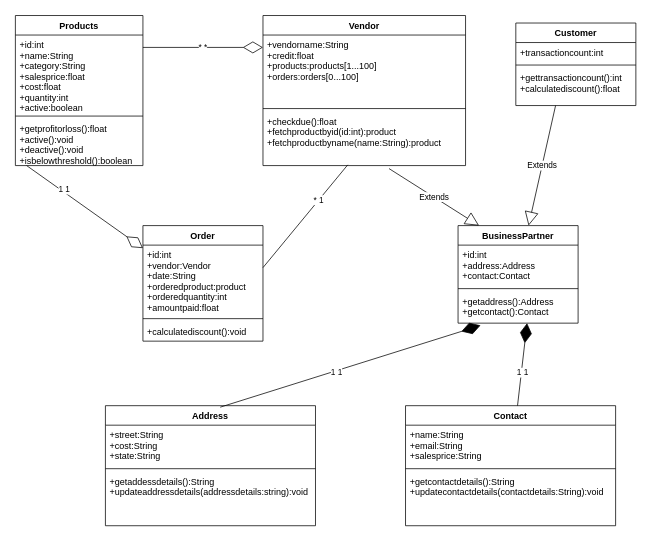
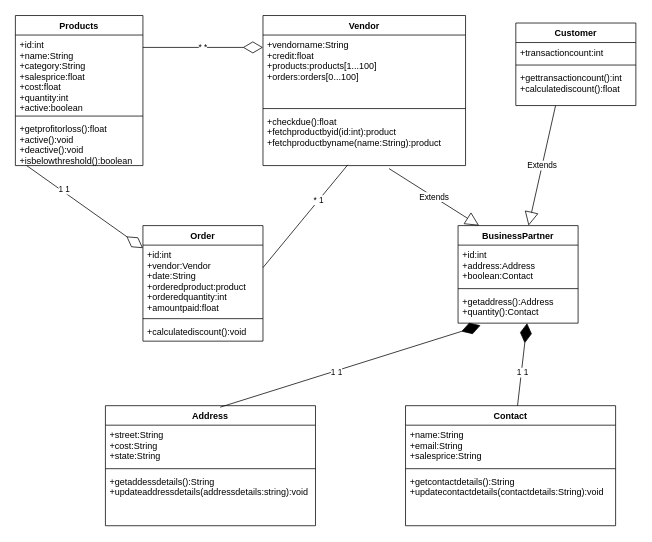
  <mxCell id="0" />
  <mxCell id="1" parent="0" />
  <mxCell id="2" value="Products" style="swimlane;fontStyle=1;align=center;verticalAlign=top;childLayout=stackLayout;horizontal=1;startSize=26;horizontalStack=0;resizeParent=1;resizeParentMax=0;resizeLast=0;collapsible=1;marginBottom=0;" parent="1" vertex="1"><mxGeometry width="170" height="200" as="geometry" x="20" y="20" /></mxCell>
  <mxCell id="3" value="+id:int&#10;+name:String&#10;+category:String&#10;+salesprice:float&#10;+cost:float&#10;+quantity:int&#10;+active:boolean" style="text;strokeColor=none;fillColor=none;align=left;verticalAlign=top;spacingLeft=4;spacingRight=4;overflow=hidden;rotatable=0;points=[[0,0.5],[1,0.5]];portConstraint=eastwest;" parent="2" vertex="1"><mxGeometry y="26" width="170" height="104" as="geometry" /></mxCell>
  <mxCell id="4" value="" style="line;strokeWidth=1;fillColor=none;align=left;verticalAlign=middle;spacingTop=-1;spacingLeft=3;spacingRight=3;rotatable=0;labelPosition=right;points=[];portConstraint=eastwest;" parent="2" vertex="1"><mxGeometry y="130" width="170" height="8" as="geometry" /></mxCell>
  <mxCell id="5" value="+getprofitorloss():float&#10;+active():void&#10;+deactive():void&#10;+isbelowthreshold():boolean" style="text;strokeColor=none;fillColor=none;align=left;verticalAlign=top;spacingLeft=4;spacingRight=4;overflow=hidden;rotatable=0;points=[[0,0.5],[1,0.5]];portConstraint=eastwest;" parent="2" vertex="1"><mxGeometry y="138" width="170" height="62" as="geometry" /></mxCell>
  <mxCell id="6" value="Vendor" style="swimlane;fontStyle=1;align=center;verticalAlign=top;childLayout=stackLayout;horizontal=1;startSize=26;horizontalStack=0;resizeParent=1;resizeParentMax=0;resizeLast=0;collapsible=1;marginBottom=0;" parent="1" vertex="1"><mxGeometry x="350" width="270" height="200" as="geometry" y="20" /></mxCell>
  <mxCell id="7" value="+vendorname:String&#10;+credit:float&#10;+products:products[1...100]&#10;+orders:orders[0...100]" style="text;strokeColor=none;fillColor=none;align=left;verticalAlign=top;spacingLeft=4;spacingRight=4;overflow=hidden;rotatable=0;points=[[0,0.5],[1,0.5]];portConstraint=eastwest;" parent="6" vertex="1"><mxGeometry y="26" width="270" height="94" as="geometry" /></mxCell>
  <mxCell id="8" value="" style="line;strokeWidth=1;fillColor=none;align=left;verticalAlign=middle;spacingTop=-1;spacingLeft=3;spacingRight=3;rotatable=0;labelPosition=right;points=[];portConstraint=eastwest;" parent="6" vertex="1"><mxGeometry y="120" width="270" height="8" as="geometry" /></mxCell>
  <mxCell id="9" value="+checkdue():float&#10;+fetchproductbyid(id:int):product&#10;+fetchproductbyname(name:String):product" style="text;strokeColor=none;fillColor=none;align=left;verticalAlign=top;spacingLeft=4;spacingRight=4;overflow=hidden;rotatable=0;points=[[0,0.5],[1,0.5]];portConstraint=eastwest;" parent="6" vertex="1"><mxGeometry y="128" width="270" height="72" as="geometry" /></mxCell>
  <mxCell id="10" value="*&lt;span style=&quot;white-space: pre&quot;&gt; &lt;/span&gt;*" style="endArrow=diamondThin;endFill=0;endSize=24;html=1;" parent="1" edge="1"><mxGeometry width="160" relative="1" as="geometry"><mxPoint x="190" y="62.5" as="sourcePoint" /><mxPoint x="350" y="62.5" as="targetPoint" /></mxGeometry></mxCell>
  <mxCell id="11" value="Customer" style="swimlane;fontStyle=1;align=center;verticalAlign=top;childLayout=stackLayout;horizontal=1;startSize=26;horizontalStack=0;resizeParent=1;resizeParentMax=0;resizeLast=0;collapsible=1;marginBottom=0;" parent="1" vertex="1"><mxGeometry x="687" y="30" width="160" height="110" as="geometry" /></mxCell>
  <mxCell id="12" value="+transactioncount:int" style="text;strokeColor=none;fillColor=none;align=left;verticalAlign=top;spacingLeft=4;spacingRight=4;overflow=hidden;rotatable=0;points=[[0,0.5],[1,0.5]];portConstraint=eastwest;" parent="11" vertex="1"><mxGeometry y="26" width="160" height="26" as="geometry" /></mxCell>
  <mxCell id="13" value="" style="line;strokeWidth=1;fillColor=none;align=left;verticalAlign=middle;spacingTop=-1;spacingLeft=3;spacingRight=3;rotatable=0;labelPosition=right;points=[];portConstraint=eastwest;" parent="11" vertex="1"><mxGeometry y="52" width="160" height="8" as="geometry" /></mxCell>
  <mxCell id="14" value="+gettransactioncount():int&#10;+calculatediscount():float" style="text;strokeColor=none;fillColor=none;align=left;verticalAlign=top;spacingLeft=4;spacingRight=4;overflow=hidden;rotatable=0;points=[[0,0.5],[1,0.5]];portConstraint=eastwest;" parent="11" vertex="1"><mxGeometry y="60" width="160" height="50" as="geometry" /></mxCell>
  <mxCell id="15" value="Order" style="swimlane;fontStyle=1;align=center;verticalAlign=top;childLayout=stackLayout;horizontal=1;startSize=26;horizontalStack=0;resizeParent=1;resizeParentMax=0;resizeLast=0;collapsible=1;marginBottom=0;" parent="1" vertex="1"><mxGeometry x="190" y="300" width="160" height="154" as="geometry" /></mxCell>
  <mxCell id="16" value="+id:int&#10;+vendor:Vendor&#10;+date:String&#10;+orderedproduct:product&#10;+orderedquantity:int&#10;+amountpaid:float" style="text;strokeColor=none;fillColor=none;align=left;verticalAlign=top;spacingLeft=4;spacingRight=4;overflow=hidden;rotatable=0;points=[[0,0.5],[1,0.5]];portConstraint=eastwest;" parent="15" vertex="1"><mxGeometry y="26" width="160" height="94" as="geometry" /></mxCell>
  <mxCell id="17" value="" style="line;strokeWidth=1;fillColor=none;align=left;verticalAlign=middle;spacingTop=-1;spacingLeft=3;spacingRight=3;rotatable=0;labelPosition=right;points=[];portConstraint=eastwest;" parent="15" vertex="1"><mxGeometry y="120" width="160" height="8" as="geometry" /></mxCell>
  <mxCell id="18" value="+calculatediscount():void" style="text;strokeColor=none;fillColor=none;align=left;verticalAlign=top;spacingLeft=4;spacingRight=4;overflow=hidden;rotatable=0;points=[[0,0.5],[1,0.5]];portConstraint=eastwest;" parent="15" vertex="1"><mxGeometry y="128" width="160" height="26" as="geometry" /></mxCell>
  <mxCell id="19" value="" style="endArrow=diamondThin;endFill=0;endSize=24;html=1;" parent="1" edge="1"><mxGeometry width="160" relative="1" as="geometry"><mxPoint x="35" y="220" as="sourcePoint" /><mxPoint x="190" y="330" as="targetPoint" /></mxGeometry></mxCell>
  <mxCell id="20" value="1&lt;span style=&quot;white-space: pre&quot;&gt; &lt;/span&gt;1" style="edgeLabel;html=1;align=center;verticalAlign=middle;resizable=0;points=[];" parent="19" vertex="1" connectable="0"><mxGeometry x="-0.376" y="3" relative="1" as="geometry"><mxPoint as="offset" /></mxGeometry></mxCell>
  <mxCell id="21" value="" style="endArrow=none;html=1;" parent="1" edge="1"><mxGeometry width="50" height="50" relative="1" as="geometry"><mxPoint x="350" y="356" as="sourcePoint" /><mxPoint x="463" y="219" as="targetPoint" /></mxGeometry></mxCell>
  <mxCell id="22" value="*&lt;span style=&quot;white-space: pre&quot;&gt; &lt;/span&gt;1" style="edgeLabel;html=1;align=center;verticalAlign=middle;resizable=0;points=[];" parent="21" vertex="1" connectable="0"><mxGeometry x="0.321" y="1" relative="1" as="geometry"><mxPoint as="offset" /></mxGeometry></mxCell>
  <mxCell id="23" value="BusinessPartner" style="swimlane;fontStyle=1;align=center;verticalAlign=top;childLayout=stackLayout;horizontal=1;startSize=26;horizontalStack=0;resizeParent=1;resizeParentMax=0;resizeLast=0;collapsible=1;marginBottom=0;" parent="1" vertex="1"><mxGeometry x="610" y="300" width="160" height="130" as="geometry" /></mxCell>
- <mxCell id="24" value="+id:int&#10;+address:Address&#10;+contact:Contact" style="text;strokeColor=none;fillColor=none;align=left;verticalAlign=top;spacingLeft=4;spacingRight=4;overflow=hidden;rotatable=0;points=[[0,0.5],[1,0.5]];portConstraint=eastwest;" parent="23" vertex="1"><mxGeometry y="26" width="160" height="54" as="geometry" /></mxCell>
+ <mxCell id="24" value="+id:int&#10;+address:Address&#10;+boolean:Contact" style="text;strokeColor=none;fillColor=none;align=left;verticalAlign=top;spacingLeft=4;spacingRight=4;overflow=hidden;rotatable=0;points=[[0,0.5],[1,0.5]];portConstraint=eastwest;" parent="23" vertex="1"><mxGeometry y="26" width="160" height="54" as="geometry" /></mxCell>
  <mxCell id="25" value="" style="line;strokeWidth=1;fillColor=none;align=left;verticalAlign=middle;spacingTop=-1;spacingLeft=3;spacingRight=3;rotatable=0;labelPosition=right;points=[];portConstraint=eastwest;" parent="23" vertex="1"><mxGeometry y="80" width="160" height="8" as="geometry" /></mxCell>
- <mxCell id="26" value="+getaddress():Address&#10;+getcontact():Contact" style="text;strokeColor=none;fillColor=none;align=left;verticalAlign=top;spacingLeft=4;spacingRight=4;overflow=hidden;rotatable=0;points=[[0,0.5],[1,0.5]];portConstraint=eastwest;" parent="23" vertex="1"><mxGeometry y="88" width="160" height="42" as="geometry" /></mxCell>
+ <mxCell id="26" value="+getaddress():Address&#10;+quantity():Contact" style="text;strokeColor=none;fillColor=none;align=left;verticalAlign=top;spacingLeft=4;spacingRight=4;overflow=hidden;rotatable=0;points=[[0,0.5],[1,0.5]];portConstraint=eastwest;" parent="23" vertex="1"><mxGeometry y="88" width="160" height="42" as="geometry" /></mxCell>
  <mxCell id="27" value="Extends" style="endArrow=block;endSize=16;endFill=0;html=1;" parent="1" edge="1"><mxGeometry width="160" relative="1" as="geometry"><mxPoint x="518" y="224" as="sourcePoint" /><mxPoint x="638" y="300" as="targetPoint" /></mxGeometry></mxCell>
  <mxCell id="28" value="Extends" style="endArrow=block;endSize=16;endFill=0;html=1;" parent="1" edge="1"><mxGeometry width="160" relative="1" as="geometry"><mxPoint x="740" y="140" as="sourcePoint" /><mxPoint x="704" y="300" as="targetPoint" /></mxGeometry></mxCell>
  <mxCell id="29" value="Address" style="swimlane;fontStyle=1;align=center;verticalAlign=top;childLayout=stackLayout;horizontal=1;startSize=26;horizontalStack=0;resizeParent=1;resizeParentMax=0;resizeLast=0;collapsible=1;marginBottom=0;" parent="1" vertex="1"><mxGeometry x="140" y="540" width="280" height="160" as="geometry" /></mxCell>
  <mxCell id="30" value="+street:String&#10;+cost:String&#10;+state:String" style="text;strokeColor=none;fillColor=none;align=left;verticalAlign=top;spacingLeft=4;spacingRight=4;overflow=hidden;rotatable=0;points=[[0,0.5],[1,0.5]];portConstraint=eastwest;" parent="29" vertex="1"><mxGeometry y="26" width="280" height="54" as="geometry" /></mxCell>
  <mxCell id="31" value="" style="line;strokeWidth=1;fillColor=none;align=left;verticalAlign=middle;spacingTop=-1;spacingLeft=3;spacingRight=3;rotatable=0;labelPosition=right;points=[];portConstraint=eastwest;" parent="29" vertex="1"><mxGeometry y="80" width="280" height="8" as="geometry" /></mxCell>
  <mxCell id="32" value="+getaddessdetails():String&#10;+updateaddressdetails(addressdetails:string):void" style="text;strokeColor=none;fillColor=none;align=left;verticalAlign=top;spacingLeft=4;spacingRight=4;overflow=hidden;rotatable=0;points=[[0,0.5],[1,0.5]];portConstraint=eastwest;" parent="29" vertex="1"><mxGeometry y="88" width="280" height="72" as="geometry" /></mxCell>
  <mxCell id="33" value="Contact" style="swimlane;fontStyle=1;align=center;verticalAlign=top;childLayout=stackLayout;horizontal=1;startSize=26;horizontalStack=0;resizeParent=1;resizeParentMax=0;resizeLast=0;collapsible=1;marginBottom=0;" parent="1" vertex="1"><mxGeometry x="540" y="540" width="280" height="160" as="geometry" /></mxCell>
  <mxCell id="34" value="+name:String&#10;+email:String&#10;+salesprice:String" style="text;strokeColor=none;fillColor=none;align=left;verticalAlign=top;spacingLeft=4;spacingRight=4;overflow=hidden;rotatable=0;points=[[0,0.5],[1,0.5]];portConstraint=eastwest;" parent="33" vertex="1"><mxGeometry y="26" width="280" height="54" as="geometry" /></mxCell>
  <mxCell id="35" value="" style="line;strokeWidth=1;fillColor=none;align=left;verticalAlign=middle;spacingTop=-1;spacingLeft=3;spacingRight=3;rotatable=0;labelPosition=right;points=[];portConstraint=eastwest;" parent="33" vertex="1"><mxGeometry y="80" width="280" height="8" as="geometry" /></mxCell>
  <mxCell id="36" value="+getcontactdetails():String&#10;+updatecontactdetails(contactdetails:String):void" style="text;strokeColor=none;fillColor=none;align=left;verticalAlign=top;spacingLeft=4;spacingRight=4;overflow=hidden;rotatable=0;points=[[0,0.5],[1,0.5]];portConstraint=eastwest;" parent="33" vertex="1"><mxGeometry y="88" width="280" height="72" as="geometry" /></mxCell>
  <mxCell id="37" value="" style="endArrow=diamondThin;endFill=1;endSize=24;html=1;" parent="1" edge="1"><mxGeometry width="160" relative="1" as="geometry"><mxPoint x="293" y="542" as="sourcePoint" /><mxPoint x="640" y="433" as="targetPoint" /></mxGeometry></mxCell>
  <mxCell id="38" value="1&lt;span style=&quot;white-space: pre&quot;&gt; &lt;/span&gt;1" style="edgeLabel;html=1;align=center;verticalAlign=middle;resizable=0;points=[];" parent="37" vertex="1" connectable="0"><mxGeometry x="-0.116" y="-2" relative="1" as="geometry"><mxPoint as="offset" /></mxGeometry></mxCell>
  <mxCell id="39" value="" style="endArrow=diamondThin;endFill=1;endSize=24;html=1;" parent="1" source="33" edge="1"><mxGeometry width="160" relative="1" as="geometry"><mxPoint x="600" y="510" as="sourcePoint" /><mxPoint x="702" y="430" as="targetPoint" /></mxGeometry></mxCell>
  <mxCell id="40" value="1&lt;span style=&quot;white-space: pre&quot;&gt; &lt;/span&gt;1" style="edgeLabel;html=1;align=center;verticalAlign=middle;resizable=0;points=[];" parent="39" vertex="1" connectable="0"><mxGeometry x="-0.181" y="-1" relative="1" as="geometry"><mxPoint as="offset" /></mxGeometry></mxCell>
